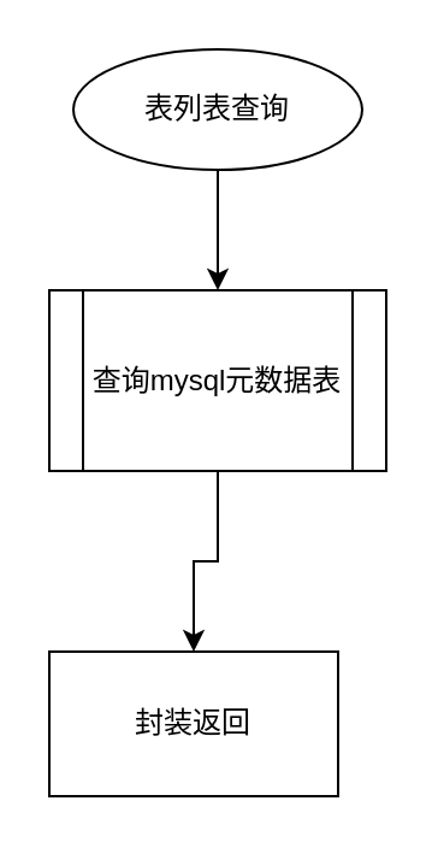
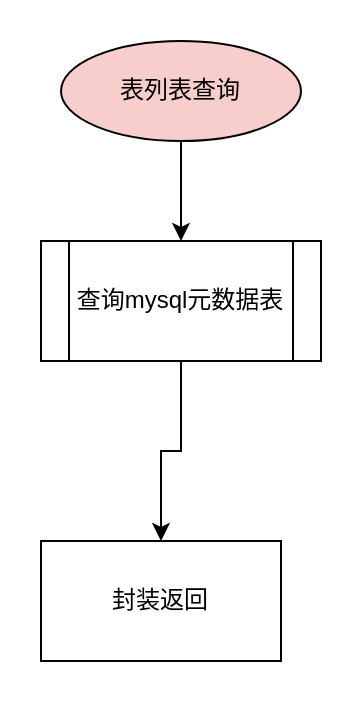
  <mxCell id="0" />
  <mxCell id="1" parent="0" />
  <mxCell id="2" value="" style="edgeStyle=orthogonalEdgeStyle;rounded=0;orthogonalLoop=1;jettySize=auto;html=1;" edge="1" parent="1" source="3" target="5"><mxGeometry relative="1" as="geometry" /></mxCell>
- <mxCell id="3" value="表列表查询" style="ellipse;whiteSpace=wrap;html=1;" vertex="1" parent="1"><mxGeometry x="30" y="20" width="120" height="50" as="geometry" /></mxCell>
+ <mxCell id="3" value="表列表查询" style="ellipse;whiteSpace=wrap;html=1;fillColor=#f8cecc;" vertex="1" parent="1"><mxGeometry x="30" y="20" width="120" height="50" as="geometry" /></mxCell>
  <mxCell id="4" value="" style="edgeStyle=orthogonalEdgeStyle;rounded=0;orthogonalLoop=1;jettySize=auto;html=1;" edge="1" parent="1" source="5" target="6"><mxGeometry relative="1" as="geometry" /></mxCell>
- <mxCell id="5" value="查询mysql元数据表" style="shape=process;whiteSpace=wrap;html=1;backgroundOutline=1;" vertex="1" parent="1"><mxGeometry x="20" y="120" width="140" height="75" as="geometry" /></mxCell>
+ <mxCell id="5" value="查询mysql元数据表" style="shape=process;whiteSpace=wrap;html=1;backgroundOutline=1;" vertex="1" parent="1"><mxGeometry x="20" y="120" width="140" height="60" as="geometry" /></mxCell>
  <mxCell id="6" value="封装返回" style="whiteSpace=wrap;html=1;" vertex="1" parent="1"><mxGeometry x="20" y="270" width="120" height="60" as="geometry" /></mxCell>
